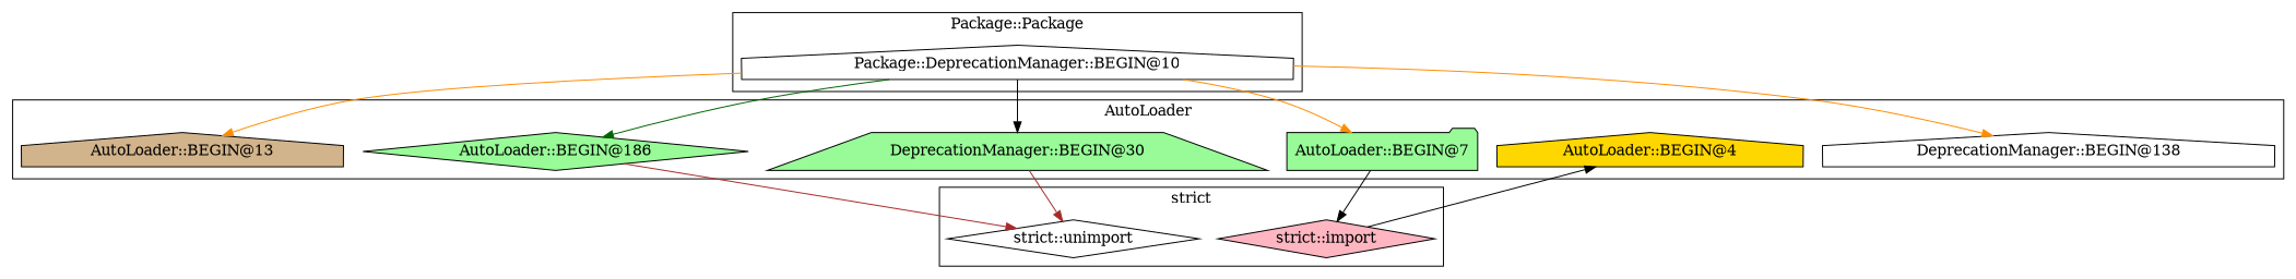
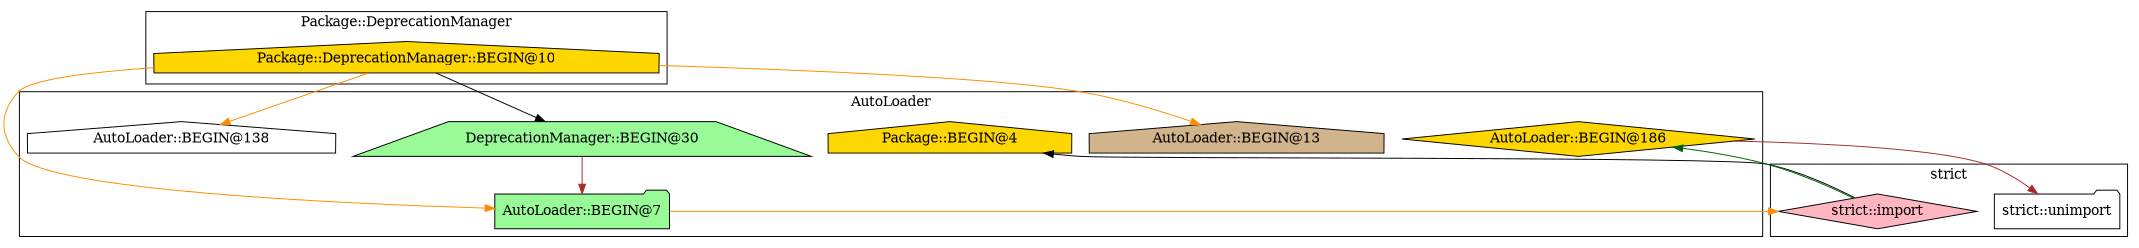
  digraph {
    node [fillcolor=gold shape=house style=filled]
    edge [color=darkorange]
-   "AutoLoader::BEGIN@138" [fillcolor=white label="DeprecationManager::BEGIN@138"]
+   "AutoLoader::BEGIN@138" [fillcolor=white]
    n2 [fillcolor=palegreen label="DeprecationManager::BEGIN@30" shape=trapezium]
-   "AutoLoader::BEGIN@4"
+   "AutoLoader::BEGIN@4" [label="Package::BEGIN@4"]
    n4 [fillcolor=palegreen label="AutoLoader::BEGIN@7" shape=folder]
-   "AutoLoader::BEGIN@186" [fillcolor=palegreen shape=diamond]
+   "AutoLoader::BEGIN@186" [shape=diamond]
    "AutoLoader::BEGIN@13" [fillcolor=tan]
    "strict::import" [fillcolor=lightpink shape=diamond]
-   "strict::unimport" [fillcolor=white shape=diamond]
-   "Package::DeprecationManager::BEGIN@10" [fillcolor=white]
+   "strict::unimport" [fillcolor=white shape=folder]
+   "Package::DeprecationManager::BEGIN@10"
    subgraph cluster_1 {
      label=AutoLoader
      "AutoLoader::BEGIN@138"
      n2
      "AutoLoader::BEGIN@4"
      n4
      "AutoLoader::BEGIN@186"
      "AutoLoader::BEGIN@13"
    }
    subgraph cluster_2 {
      label="strict"
      "strict::import"
      "strict::unimport"
    }
    subgraph cluster_3 {
-     label="Package::Package"
+     label="Package::DeprecationManager"
      "Package::DeprecationManager::BEGIN@10"
    }
-   n2 -> "strict::unimport" [color=brown]
-   n4 -> "strict::import" [color=black]
+   n2 -> n4 [color=brown]
+   n4 -> "strict::import"
    "AutoLoader::BEGIN@186" -> "strict::unimport" [color=brown]
    "strict::import" -> "AutoLoader::BEGIN@4" [color=black]
    "Package::DeprecationManager::BEGIN@10" -> "AutoLoader::BEGIN@138"
    "Package::DeprecationManager::BEGIN@10" -> n2 [color=black]
    "Package::DeprecationManager::BEGIN@10" -> n4
-   "Package::DeprecationManager::BEGIN@10" -> "AutoLoader::BEGIN@186" [color=darkgreen]
+   "strict::import" -> "AutoLoader::BEGIN@186" [color=darkgreen]
    "Package::DeprecationManager::BEGIN@10" -> "AutoLoader::BEGIN@13"
  }
